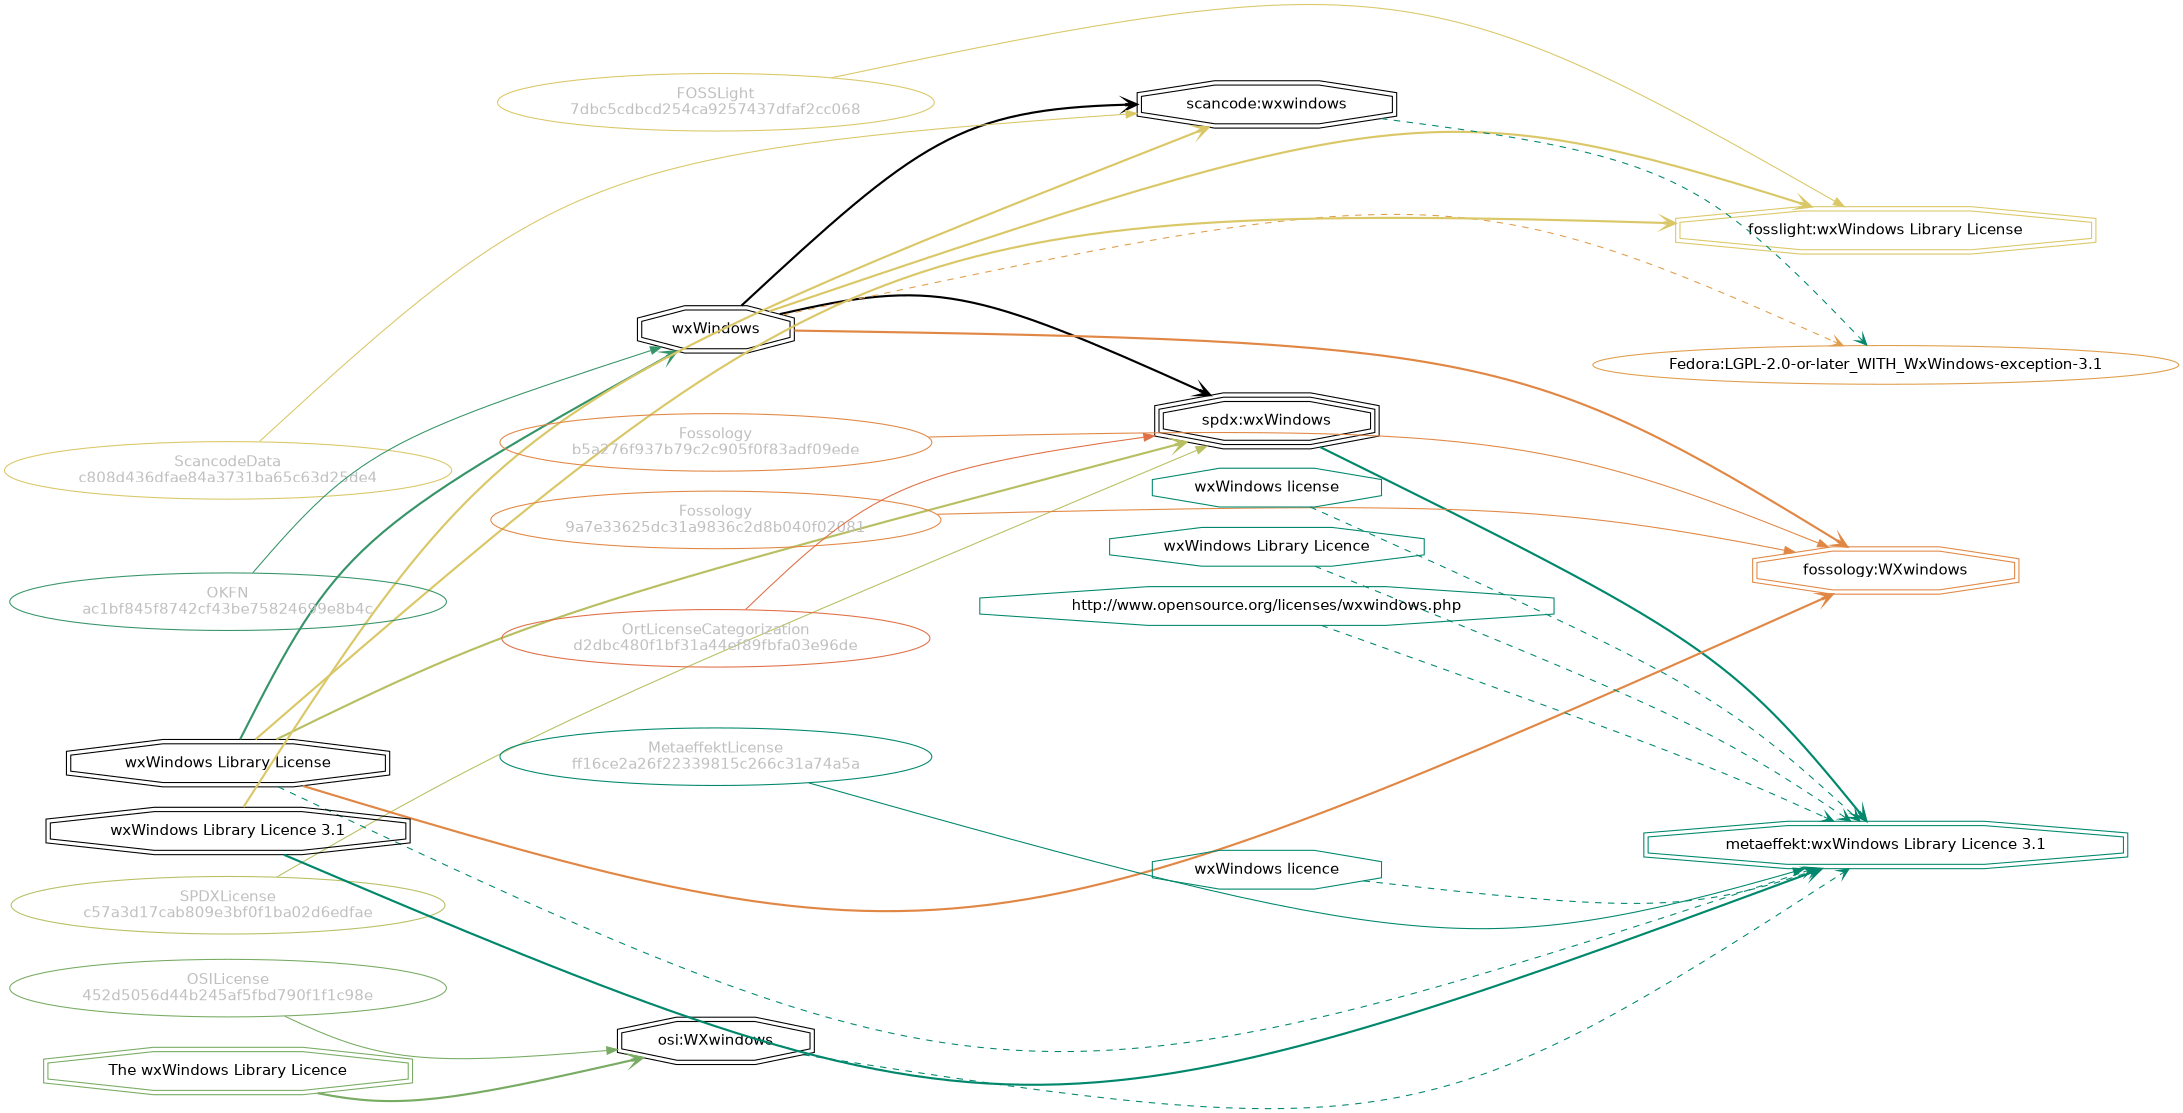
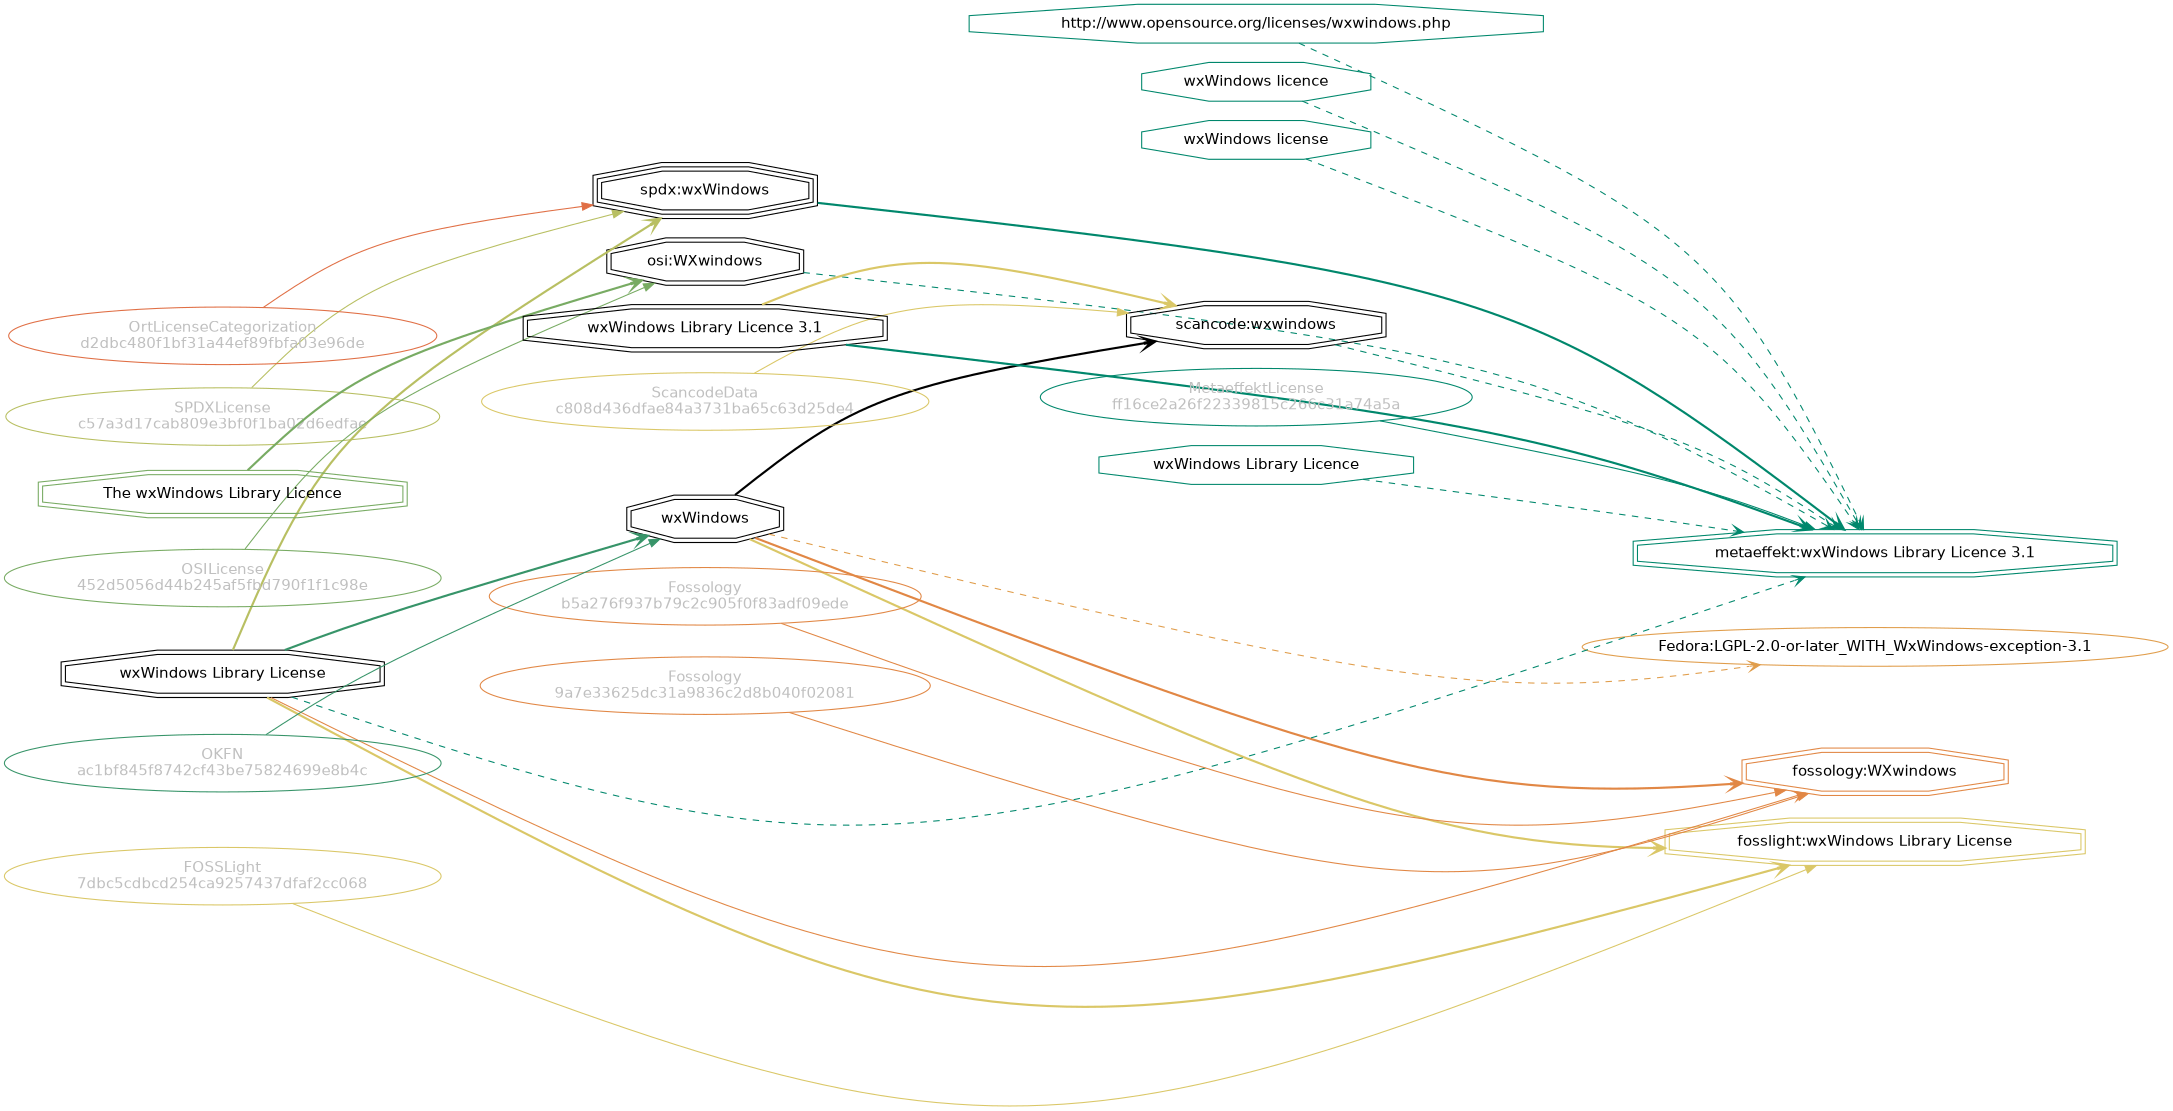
  strict digraph {
    fontname="DejaVu Sans"
    rankdir=LR
    splines=curved
    node [fontname="DejaVu Sans" shape=ellipse]
    edge [color="#00876c" fontname="DejaVu Sans" weight=0.5 arrowhead=vee style=bold]
    n1 [color="#b8bf62" fillcolor="beige;1" fontcolor=gray label="SPDXLicense\nc57a3d17cab809e3bf0f1ba02d6edfae"]
    n2 [label="spdx:wxWindows" shape=tripleoctagon]
    n3 [color="#00876c" label="metaeffekt:wxWindows Library Licence 3.1" shape=doubleoctagon]
    n4 [label="osi:WXwindows" shape=doubleoctagon]
    n5 [label=wxWindows shape=doubleoctagon]
    n6 [color="#e09d4b" label="Fedora:LGPL-2.0-or-later_WITH_WxWindows-exception-3.1"]
    n7 [label="scancode:wxwindows" shape=doubleoctagon]
    n8 [color="#e18745" label="fossology:WXwindows" shape=doubleoctagon]
    n9 [color="#dac767" label="fosslight:wxWindows Library License" shape=doubleoctagon]
    n10 [label="wxWindows Library License" shape=doubleoctagon]
    n11 [color="#78ab63" fillcolor="beige;1" fontcolor=gray label="OSILicense\n452d5056d44b245af5fbd790f1f1c98e"]
    n12 [color="#78ab63" label="The wxWindows Library Licence" shape=doubleoctagon]
    n13 [color="#dac767" fillcolor="beige;1" fontcolor=gray label="ScancodeData\nc808d436dfae84a3731ba65c63d25de4"]
    n14 [label="wxWindows Library Licence 3.1" shape=doubleoctagon]
    n15 [color="#e18745" fillcolor="beige;1" fontcolor=gray label="Fossology\nb5a276f937b79c2c905f0f83adf09ede"]
    n16 [color="#e18745" fillcolor="beige;1" fontcolor=gray label="Fossology\n9a7e33625dc31a9836c2d8b040f02081"]
    n17 [color="#379469" fillcolor="beige;1" fontcolor=gray label="OKFN\nac1bf845f8742cf43be75824699e8b4c"]
    n18 [color="#e06f45" fillcolor="beige;1" fontcolor=gray label="OrtLicenseCategorization\nd2dbc480f1bf31a44ef89fbfa03e96de"]
    n19 [color="#00876c" fillcolor="beige;1" fontcolor=gray label="MetaeffektLicense\nff16ce2a26f22339815c266c31a74a5a"]
    n20 [color="#00876c" label="wxWindows Library Licence" shape=octagon]
    n21 [color="#00876c" label="http://www.opensource.org/licenses/wxwindows.php" shape=octagon]
    n22 [color="#00876c" label="wxWindows licence" shape=octagon]
    n23 [color="#00876c" label="wxWindows license" shape=octagon]
    n24 [color="#dac767" fillcolor="beige;1" fontcolor=gray label="FOSSLight\n7dbc5cdbcd254ca9257437dfaf2cc068"]
    n1 -> n2 [color="#b8bf62" arrowhead="" style=""]
    n2 -> n3 [weight=0.7]
    n4 -> n3 [style=dashed]
-   n5 -> n2 [weight=0.7 color=""]
    n5 -> n6 [color="#e09d4b" style=dashed]
    n5 -> n7 [weight=0.7 color=""]
    n5 -> n8 [color="#e18745" weight=0.7]
    n5 -> n9 [color="#dac767" weight=0.7]
-   n7 -> n6 [style=dashed]
+   n7 -> n3 [style=dashed]
    n10 -> n2 [color="#b8bf62" weight=0.7]
    n10 -> n3 [style=dashed]
    n10 -> n5 [color="#379469" weight=0.7]
-   n10 -> n8 [color="#e18745" weight=0.7]
+   n10 -> n8 [color="#e18745" style=solid weight=0.7]
    n10 -> n9 [color="#dac767" weight=0.7]
    n11 -> n4 [color="#78ab63" arrowhead="" style=""]
    n12 -> n4 [color="#78ab63" weight=0.7]
    n13 -> n7 [color="#dac767" arrowhead="" style=""]
    n14 -> n3 [weight=0.7]
    n14 -> n7 [color="#dac767" weight=0.7]
    n15 -> n8 [color="#e18745" arrowhead="" style=""]
    n16 -> n8 [color="#e18745" arrowhead="" style=""]
    n17 -> n5 [color="#379469" arrowhead="" style=""]
    n18 -> n2 [color="#e06f45" arrowhead="" style=""]
    n19 -> n3 [arrowhead="" style=""]
    n20 -> n3 [style=dashed]
    n21 -> n3 [style=dashed]
    n22 -> n3 [style=dashed]
    n23 -> n3 [style=dashed]
    n24 -> n9 [color="#dac767" arrowhead="" style=""]
  }
